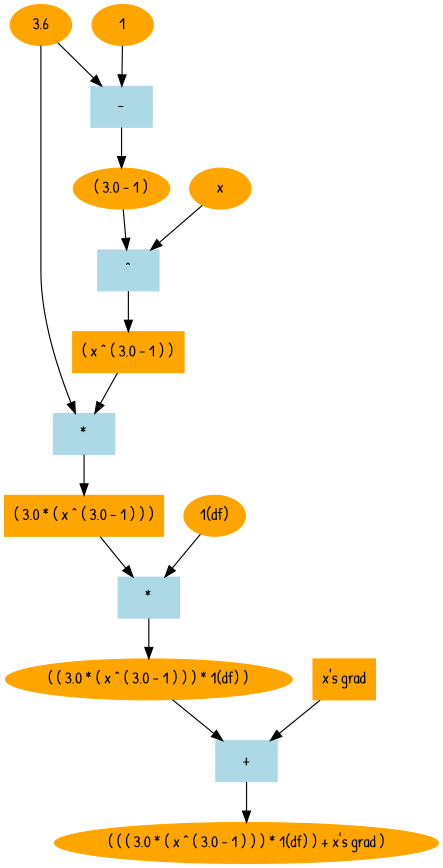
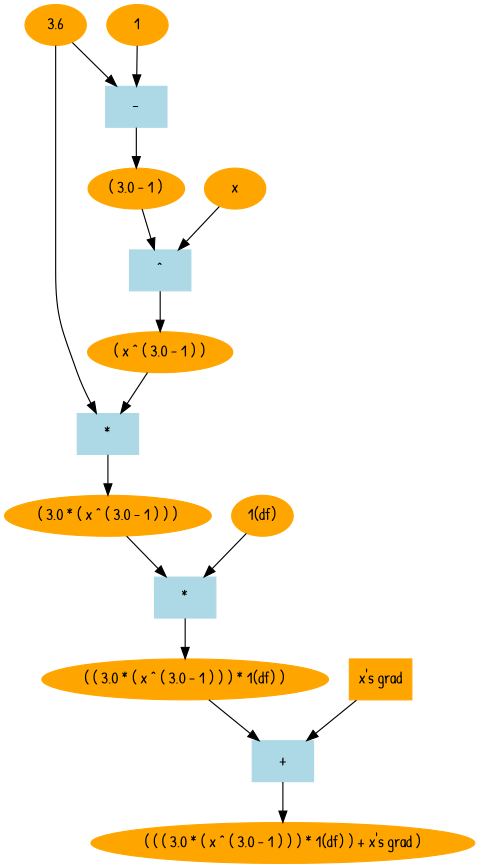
  strict digraph {
    fontname="Patrick Hand"
    node [color=orange fontname="Patrick Hand" style=filled]
    edge [fontname="Patrick Hand"]
    n1 [label="( ( ( 3.0 * ( x ^ ( 3.0 - 1 ) ) ) * 1(df) ) + x's grad )"]
    n2 [color=lightblue label="+" shape=box]
    n3 [label="( ( 3.0 * ( x ^ ( 3.0 - 1 ) ) ) * 1(df) )"]
    n4 [color=lightblue label="*" shape=box]
-   n5 [label="( 3.0 * ( x ^ ( 3.0 - 1 ) ) )" shape=box]
+   n5 [label="( 3.0 * ( x ^ ( 3.0 - 1 ) ) )"]
    n6 [color=lightblue label="*" shape=box]
    n7 [label=3.6]
    n8 [color=lightblue label="-" shape=box]
    n9 [label="( 3.0 - 1 )"]
-   n10 [label="( x ^ ( 3.0 - 1 ) )" shape=box]
+   n10 [label="( x ^ ( 3.0 - 1 ) )"]
    n11 [color=lightblue label="^" shape=box]
    n12 [label=x]
    n13 [label=1]
    n14 [label="1(df)"]
    n15 [label="x's grad" shape=box]
    n2 -> n1
    n3 -> n2
    n4 -> n3
    n5 -> n4
    n6 -> n5
    n7 -> n6
    n7 -> n8
    n8 -> n9
    n9 -> n11
    n10 -> n6
    n11 -> n10
    n12 -> n11
    n13 -> n8
    n14 -> n4
    n15 -> n2
  }
